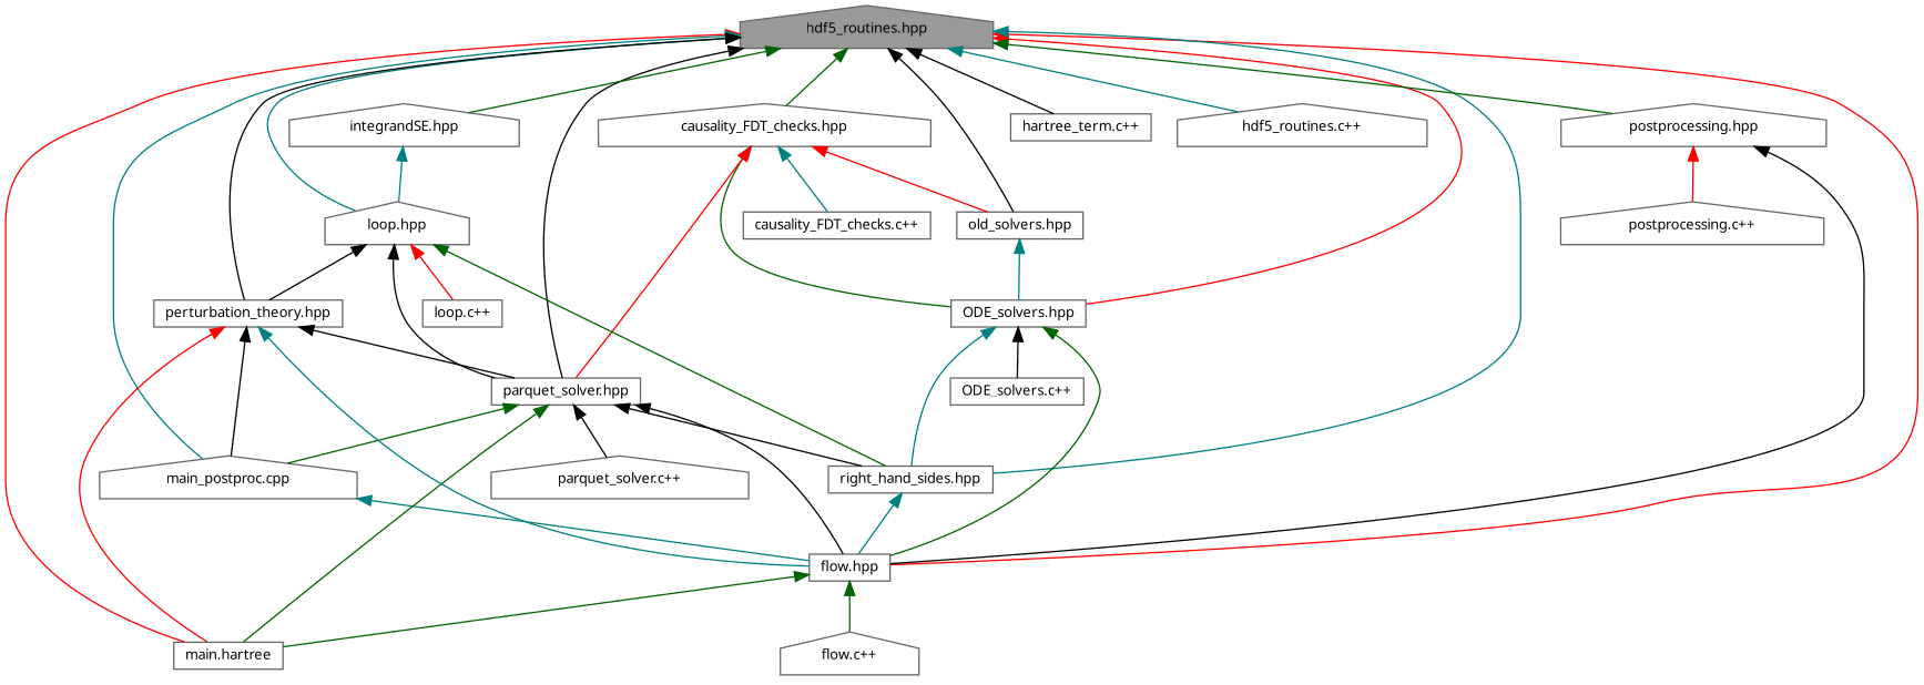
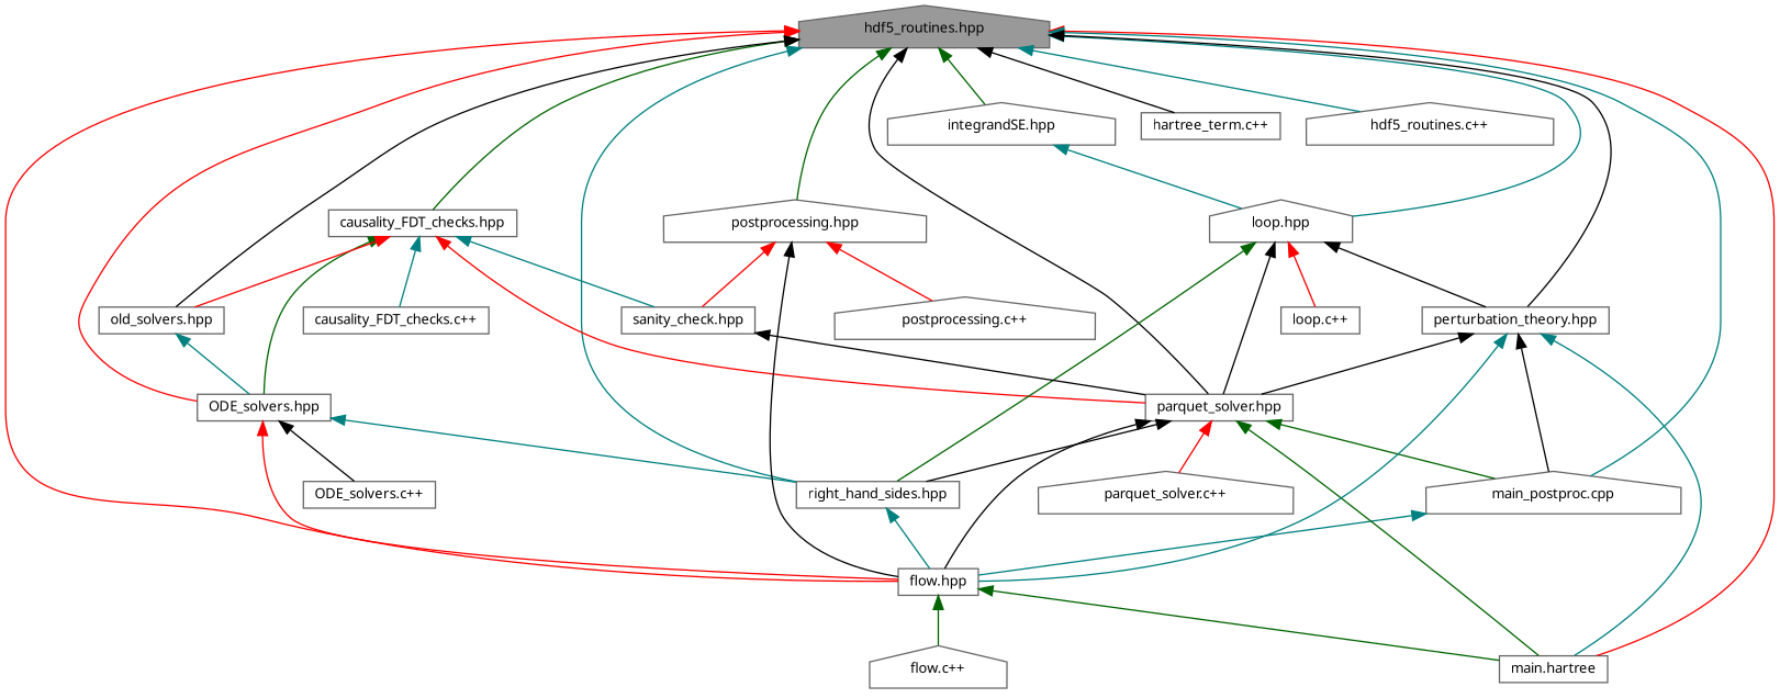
  digraph {
    fontname="Noto Sans"
    node [color=grey40 fillcolor=white fontname="Noto Sans" fontsize=10 shape=box style=filled]
    edge [color=black dir=back fontname="Noto Sans" fontsize=10 labelfontname=Helvetica labelfontsize=10 style=solid]
    n1 [color=gray40 fillcolor=grey60 fontcolor=black height=0.2 label="hdf5_routines.hpp" shape=house width=0.4]
    n2 [height=0.2 label="ODE_solvers.hpp" width=0.4]
    n3 [height=0.2 label="flow.hpp" width=0.4]
    n4 [height=0.2 label="main.hartree" width=0.4]
    n5 [height=0.2 label="main_postproc.cpp" shape=house width=0.4]
    n6 [height=0.2 label="right_hand_sides.hpp" width=0.4]
-   n7 [height=0.2 label="causality_FDT_checks.hpp" shape=house width=0.4]
+   n7 [height=0.2 label="causality_FDT_checks.hpp" width=0.4]
    n8 [height=0.2 label="old_solvers.hpp" width=0.4]
    n9 [height=0.2 label="parquet_solver.hpp" width=0.4]
    n10 [height=0.2 label="hartree_term.c++" width=0.4]
    n11 [height=0.2 label="hdf5_routines.c++" shape=house width=0.4]
    n12 [height=0.2 label="integrandSE.hpp" shape=house width=0.4]
    n13 [height=0.2 label="loop.hpp" shape=house width=0.4]
    n14 [height=0.2 label="perturbation_theory.hpp" width=0.4]
    n15 [height=0.2 label="postprocessing.hpp" shape=house width=0.4]
    n16 [height=0.2 label="ODE_solvers.c++" width=0.4]
    n17 [height=0.2 label="flow.c++" shape=house width=0.4]
    n18 [height=0.2 label="causality_FDT_checks.c++" width=0.4]
+   n19 [height=0.2 label="sanity_check.hpp" width=0.4]
    n20 [height=0.2 label="parquet_solver.c++" shape=house width=0.4]
    n21 [height=0.2 label="loop.c++" width=0.4]
    n22 [height=0.2 label="postprocessing.c++" shape=house width=0.4]
    n1 -> n2 [color=red]
    n1 -> n3 [color=red]
    n1 -> n4 [color=red]
    n1 -> n5 [color=teal]
    n1 -> n6 [color=teal]
    n1 -> n7 [color=darkgreen]
    n1 -> n8
    n1 -> n9
    n1 -> n10
    n1 -> n11 [color=teal]
    n1 -> n12 [color=darkgreen]
    n1 -> n13 [color=teal]
    n1 -> n14
    n1 -> n15 [color=darkgreen]
-   n2 -> n3 [color=darkgreen]
+   n2 -> n3 [color=red]
    n2 -> n6 [color=teal]
    n2 -> n16
    n3 -> n4 [color=darkgreen]
    n3 -> n17 [color=darkgreen]
    n5 -> n3 [color=teal]
    n6 -> n3 [color=teal]
    n7 -> n2 [color=darkgreen]
    n7 -> n8 [color=red]
    n7 -> n9 [color=red]
    n7 -> n18 [color=teal]
+   n7 -> n19 [color=teal]
    n8 -> n2 [color=teal]
    n9 -> n3
    n9 -> n4 [color=darkgreen]
    n9 -> n5 [color=darkgreen]
    n9 -> n6
-   n9 -> n20
+   n9 -> n20 [color=red]
    n12 -> n13 [color=teal]
    n13 -> n6 [color=darkgreen]
    n13 -> n9
    n13 -> n14
    n13 -> n21 [color=red]
    n14 -> n3 [color=teal]
-   n14 -> n4 [color=red]
+   n14 -> n4 [color=teal]
    n14 -> n5
    n14 -> n9
    n15 -> n3
+   n15 -> n19 [color=red]
    n15 -> n22 [color=red]
+   n19 -> n9
  }
